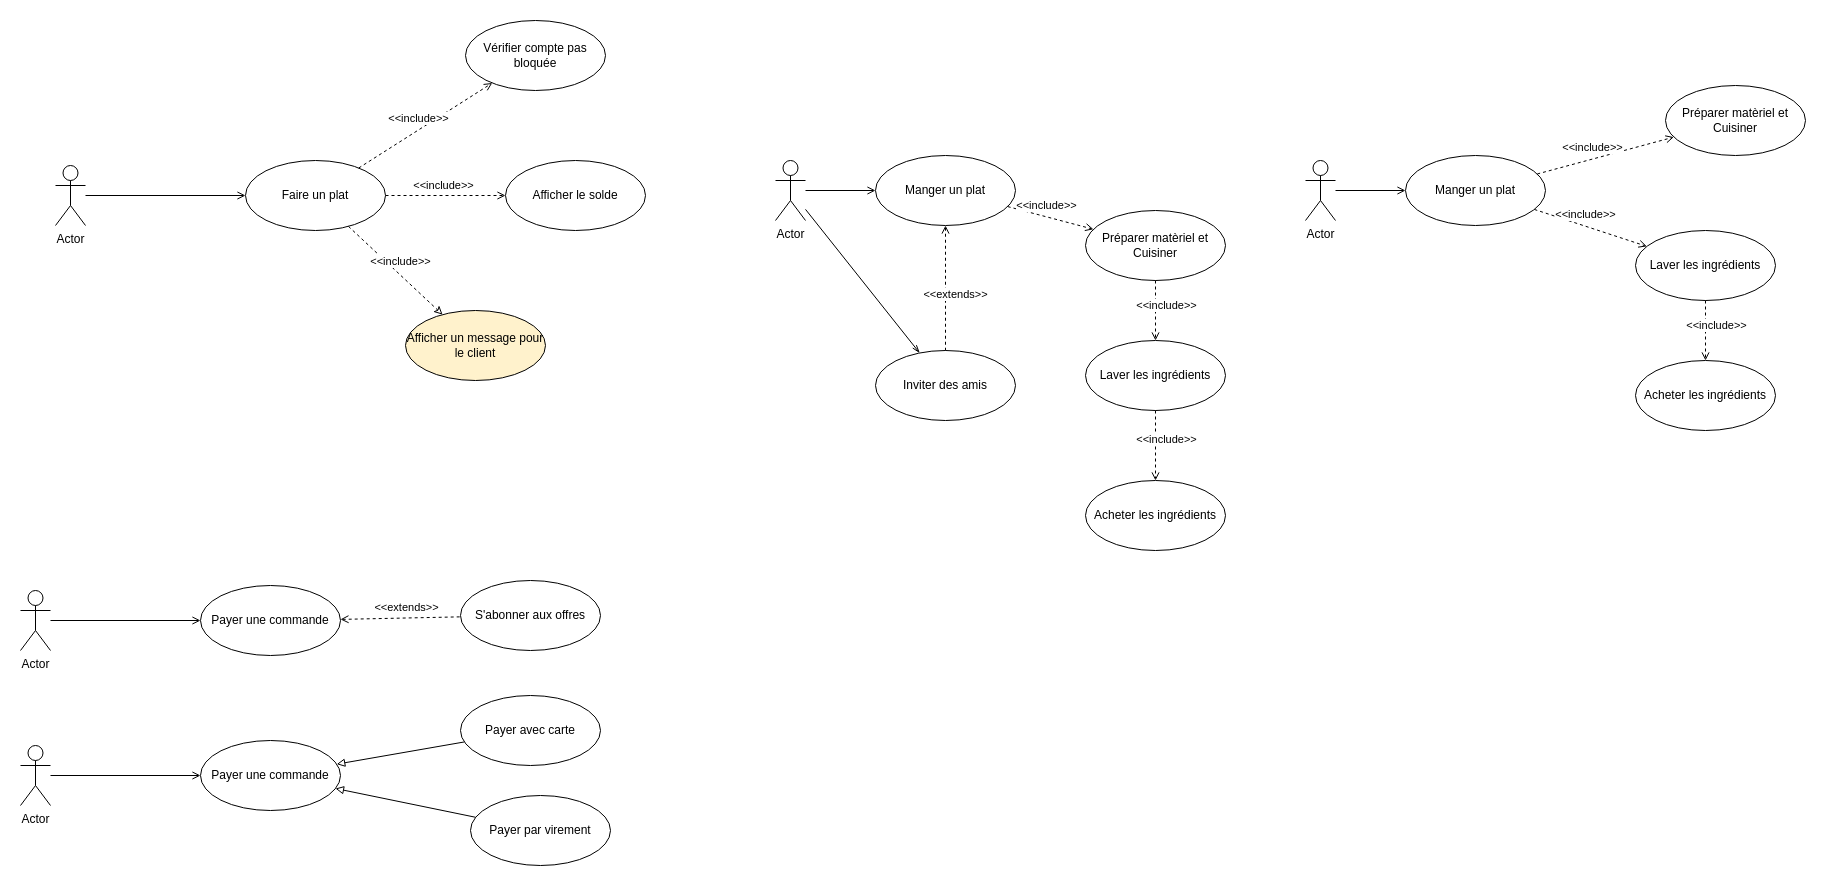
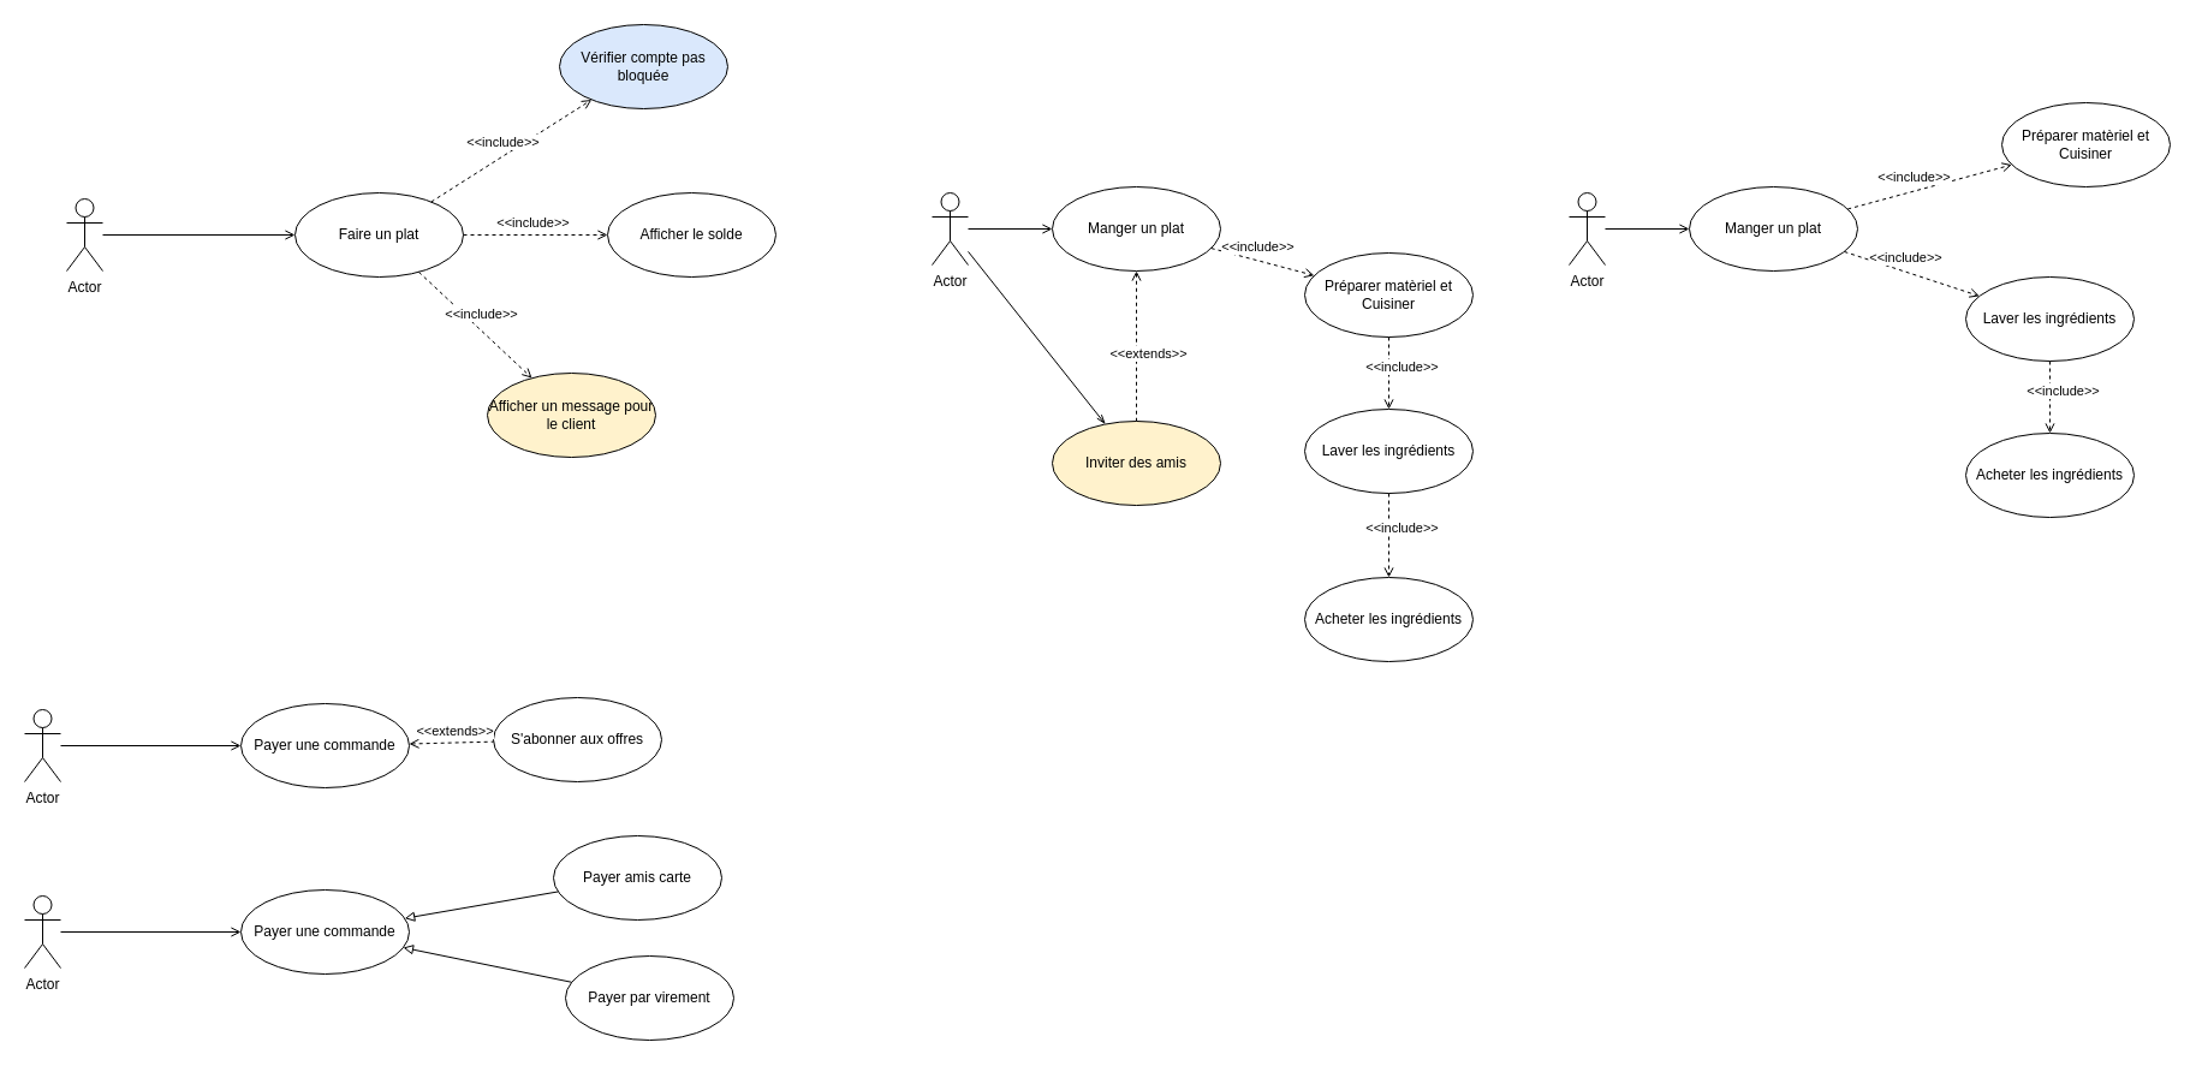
  <mxCell id="0" />
  <mxCell id="1" parent="0" />
  <mxCell id="2" style="rounded=0;orthogonalLoop=1;jettySize=auto;html=1;startArrow=none;startFill=0;endArrow=open;endFill=0;" parent="1" source="3" target="4" edge="1"><mxGeometry relative="1" as="geometry" /></mxCell>
  <mxCell id="3" value="Actor" style="shape=umlActor;verticalLabelPosition=bottom;verticalAlign=top;html=1;" parent="1" vertex="1"><mxGeometry x="55" y="165" width="30" height="60" as="geometry" /></mxCell>
  <mxCell id="4" value="Faire un plat" style="ellipse;whiteSpace=wrap;html=1;" parent="1" vertex="1"><mxGeometry x="245" y="160" width="140" height="70" as="geometry" /></mxCell>
  <mxCell id="5" value="Afficher le solde" style="ellipse;whiteSpace=wrap;html=1;" parent="1" vertex="1"><mxGeometry x="505" y="160" width="140" height="70" as="geometry" /></mxCell>
  <mxCell id="6" value="&amp;lt;&amp;lt;include&amp;gt;&amp;gt;" style="endArrow=open;html=1;endFill=0;dashed=1;" parent="1" source="4" target="5" edge="1"><mxGeometry x="-0.032" y="10" width="50" height="50" relative="1" as="geometry"><mxPoint x="255" y="280" as="sourcePoint" /><mxPoint x="565" y="280" as="targetPoint" /><mxPoint as="offset" /></mxGeometry></mxCell>
  <mxCell id="7" style="rounded=0;orthogonalLoop=1;jettySize=auto;html=1;startArrow=none;startFill=0;endArrow=open;endFill=0;" parent="1" source="8" target="9" edge="1"><mxGeometry relative="1" as="geometry" /></mxCell>
  <mxCell id="8" value="Actor" style="shape=umlActor;verticalLabelPosition=bottom;verticalAlign=top;html=1;" parent="1" vertex="1"><mxGeometry x="20" y="590" width="30" height="60" as="geometry" /></mxCell>
  <mxCell id="9" value="Payer une commande" style="ellipse;whiteSpace=wrap;html=1;" parent="1" vertex="1"><mxGeometry x="200" y="585" width="140" height="70" as="geometry" /></mxCell>
- <mxCell id="10" value="S'abonner aux offres" style="ellipse;whiteSpace=wrap;html=1;" parent="1" vertex="1"><mxGeometry x="460" y="580" width="140" height="70" as="geometry" /></mxCell>
+ <mxCell id="10" value="S'abonner aux offres" style="ellipse;whiteSpace=wrap;html=1;" parent="1" vertex="1"><mxGeometry x="410" y="580" width="140" height="70" as="geometry" /></mxCell>
  <mxCell id="11" value="&amp;lt;&amp;lt;extends&amp;gt;&amp;gt;" style="endArrow=none;html=1;endFill=0;dashed=1;startArrow=open;startFill=0;" parent="1" source="9" target="10" edge="1"><mxGeometry x="0.097" y="10" width="50" height="50" relative="1" as="geometry"><mxPoint x="210" y="465" as="sourcePoint" /><mxPoint x="520" y="465" as="targetPoint" /><mxPoint as="offset" /></mxGeometry></mxCell>
  <mxCell id="12" style="rounded=0;orthogonalLoop=1;jettySize=auto;html=1;startArrow=none;startFill=0;endArrow=open;endFill=0;" parent="1" source="13" target="16" edge="1"><mxGeometry relative="1" as="geometry" /></mxCell>
  <mxCell id="13" value="Actor" style="shape=umlActor;verticalLabelPosition=bottom;verticalAlign=top;html=1;outlineConnect=0;" parent="1" vertex="1"><mxGeometry x="20" y="745" width="30" height="60" as="geometry" /></mxCell>
  <mxCell id="14" style="rounded=0;orthogonalLoop=1;jettySize=auto;html=1;startArrow=block;startFill=0;endArrow=none;endFill=0;endSize=6;targetPerimeterSpacing=0;" parent="1" source="16" target="18" edge="1"><mxGeometry relative="1" as="geometry" /></mxCell>
  <mxCell id="15" style="rounded=0;jettySize=auto;html=1;startArrow=block;startFill=0;endArrow=none;endFill=0;endSize=6;targetPerimeterSpacing=0;" parent="1" source="16" target="17" edge="1"><mxGeometry relative="1" as="geometry" /></mxCell>
  <mxCell id="16" value="Payer une commande" style="ellipse;whiteSpace=wrap;html=1;" parent="1" vertex="1"><mxGeometry x="200" y="740" width="140" height="70" as="geometry" /></mxCell>
- <mxCell id="17" value="Payer avec carte" style="ellipse;whiteSpace=wrap;html=1;" parent="1" vertex="1"><mxGeometry x="460" y="695" width="140" height="70" as="geometry" /></mxCell>
+ <mxCell id="17" value="Payer amis carte" style="ellipse;whiteSpace=wrap;html=1;" parent="1" vertex="1"><mxGeometry x="460" y="695" width="140" height="70" as="geometry" /></mxCell>
  <mxCell id="18" value="Payer par virement" style="ellipse;whiteSpace=wrap;html=1;" parent="1" vertex="1"><mxGeometry x="470" y="795" width="140" height="70" as="geometry" /></mxCell>
- <mxCell id="19" value="Vérifier compte pas bloquée" style="ellipse;whiteSpace=wrap;html=1;" vertex="1" parent="1"><mxGeometry x="465" y="20" width="140" height="70" as="geometry" /></mxCell>
+ <mxCell id="19" value="Vérifier compte pas bloquée" style="ellipse;whiteSpace=wrap;html=1;fillColor=#dae8fc;" vertex="1" parent="1"><mxGeometry x="465" y="20" width="140" height="70" as="geometry" /></mxCell>
  <mxCell id="20" value="&amp;lt;&amp;lt;include&amp;gt;&amp;gt;" style="endArrow=open;html=1;endFill=0;dashed=1;" edge="1" parent="1" source="4" target="19"><mxGeometry x="-0.032" y="10" width="50" height="50" relative="1" as="geometry"><mxPoint x="358.428" y="167.55" as="sourcePoint" /><mxPoint x="475" y="120" as="targetPoint" /><mxPoint as="offset" /><Array as="points" /></mxGeometry></mxCell>
  <mxCell id="21" value="Afficher un message pour le client" style="ellipse;whiteSpace=wrap;html=1;fillColor=#fff2cc;" vertex="1" parent="1"><mxGeometry x="405" y="310" width="140" height="70" as="geometry" /></mxCell>
- <mxCell id="22" value="&amp;lt;&amp;lt;include&amp;gt;&amp;gt;" style="endArrow=classic;html=1;endFill=0;dashed=1;" edge="1" parent="1" source="4" target="21"><mxGeometry x="-0.032" y="10" width="50" height="50" relative="1" as="geometry"><mxPoint x="655" y="130" as="sourcePoint" /><mxPoint x="501.752" y="92.521" as="targetPoint" /><mxPoint as="offset" /><Array as="points" /></mxGeometry></mxCell>
+ <mxCell id="22" value="&amp;lt;&amp;lt;include&amp;gt;&amp;gt;" style="endArrow=open;html=1;endFill=0;dashed=1;" edge="1" parent="1" source="4" target="21"><mxGeometry x="-0.032" y="10" width="50" height="50" relative="1" as="geometry"><mxPoint x="655" y="130" as="sourcePoint" /><mxPoint x="501.752" y="92.521" as="targetPoint" /><mxPoint as="offset" /><Array as="points" /></mxGeometry></mxCell>
  <mxCell id="23" style="rounded=0;orthogonalLoop=1;jettySize=auto;html=1;startArrow=none;startFill=0;endArrow=open;endFill=0;" edge="1" parent="1" source="25" target="28"><mxGeometry relative="1" as="geometry"><mxPoint x="865" y="190" as="targetPoint" /></mxGeometry></mxCell>
  <mxCell id="24" style="edgeStyle=none;rounded=0;orthogonalLoop=1;jettySize=auto;html=1;endArrow=openThin;endFill=0;" edge="1" parent="1" source="25" target="42"><mxGeometry relative="1" as="geometry" /></mxCell>
  <mxCell id="25" value="Actor" style="shape=umlActor;verticalLabelPosition=bottom;verticalAlign=top;html=1;" vertex="1" parent="1"><mxGeometry x="775" y="160" width="30" height="60" as="geometry" /></mxCell>
  <mxCell id="26" value="Acheter les ingrédients" style="ellipse;whiteSpace=wrap;html=1;" vertex="1" parent="1"><mxGeometry x="1085" y="480" width="140" height="70" as="geometry" /></mxCell>
  <mxCell id="27" value="Préparer matèriel et Cuisiner" style="ellipse;whiteSpace=wrap;html=1;" vertex="1" parent="1"><mxGeometry x="1085" y="210" width="140" height="70" as="geometry" /></mxCell>
  <mxCell id="28" value="Manger un plat" style="ellipse;whiteSpace=wrap;html=1;" vertex="1" parent="1"><mxGeometry x="875" y="155" width="140" height="70" as="geometry" /></mxCell>
  <mxCell id="29" value="Laver les ingrédients" style="ellipse;whiteSpace=wrap;html=1;" vertex="1" parent="1"><mxGeometry x="1085" y="340" width="140" height="70" as="geometry" /></mxCell>
  <mxCell id="30" value="&amp;lt;&amp;lt;include&amp;gt;&amp;gt;" style="endArrow=open;html=1;endFill=0;dashed=1;" edge="1" parent="1" source="28" target="27"><mxGeometry x="-0.159" y="11" width="50" height="50" relative="1" as="geometry"><mxPoint x="1025" y="320" as="sourcePoint" /><mxPoint x="1105" y="320" as="targetPoint" /><mxPoint as="offset" /><Array as="points" /></mxGeometry></mxCell>
  <mxCell id="31" value="&amp;lt;&amp;lt;include&amp;gt;&amp;gt;" style="endArrow=open;html=1;endFill=0;dashed=1;" edge="1" parent="1" source="27" target="29"><mxGeometry x="-0.159" y="11" width="50" height="50" relative="1" as="geometry"><mxPoint x="1055" y="290" as="sourcePoint" /><mxPoint x="1102.992" y="238.76" as="targetPoint" /><mxPoint as="offset" /><Array as="points" /></mxGeometry></mxCell>
  <mxCell id="32" value="&amp;lt;&amp;lt;include&amp;gt;&amp;gt;" style="endArrow=open;html=1;endFill=0;dashed=1;" edge="1" parent="1" source="29" target="26"><mxGeometry x="-0.159" y="11" width="50" height="50" relative="1" as="geometry"><mxPoint x="1165" y="290" as="sourcePoint" /><mxPoint x="1165" y="350" as="targetPoint" /><mxPoint as="offset" /><Array as="points" /></mxGeometry></mxCell>
  <mxCell id="33" style="rounded=0;orthogonalLoop=1;jettySize=auto;html=1;startArrow=none;startFill=0;endArrow=open;endFill=0;" edge="1" parent="1" source="34" target="37"><mxGeometry relative="1" as="geometry"><mxPoint x="1395" y="190" as="targetPoint" /></mxGeometry></mxCell>
  <mxCell id="34" value="Actor" style="shape=umlActor;verticalLabelPosition=bottom;verticalAlign=top;html=1;" vertex="1" parent="1"><mxGeometry x="1305" y="160" width="30" height="60" as="geometry" /></mxCell>
  <mxCell id="35" value="Acheter les ingrédients" style="ellipse;whiteSpace=wrap;html=1;" vertex="1" parent="1"><mxGeometry x="1635" y="360" width="140" height="70" as="geometry" /></mxCell>
  <mxCell id="36" value="Préparer matèriel et Cuisiner" style="ellipse;whiteSpace=wrap;html=1;" vertex="1" parent="1"><mxGeometry x="1665" y="85" width="140" height="70" as="geometry" /></mxCell>
  <mxCell id="37" value="Manger un plat" style="ellipse;whiteSpace=wrap;html=1;" vertex="1" parent="1"><mxGeometry x="1405" y="155" width="140" height="70" as="geometry" /></mxCell>
  <mxCell id="38" value="Laver les ingrédients" style="ellipse;whiteSpace=wrap;html=1;" vertex="1" parent="1"><mxGeometry x="1635" y="230" width="140" height="70" as="geometry" /></mxCell>
  <mxCell id="39" value="&amp;lt;&amp;lt;include&amp;gt;&amp;gt;" style="endArrow=open;html=1;endFill=0;dashed=1;" edge="1" parent="1" source="37" target="36"><mxGeometry x="-0.159" y="11" width="50" height="50" relative="1" as="geometry"><mxPoint x="1555" y="320" as="sourcePoint" /><mxPoint x="1635" y="320" as="targetPoint" /><mxPoint as="offset" /><Array as="points" /></mxGeometry></mxCell>
  <mxCell id="40" value="&amp;lt;&amp;lt;include&amp;gt;&amp;gt;" style="endArrow=open;html=1;endFill=0;dashed=1;" edge="1" parent="1" source="37" target="38"><mxGeometry x="-0.159" y="11" width="50" height="50" relative="1" as="geometry"><mxPoint x="1547.181" y="216.074" as="sourcePoint" /><mxPoint x="1632.992" y="238.76" as="targetPoint" /><mxPoint as="offset" /><Array as="points" /></mxGeometry></mxCell>
  <mxCell id="41" value="&amp;lt;&amp;lt;include&amp;gt;&amp;gt;" style="endArrow=open;html=1;endFill=0;dashed=1;" edge="1" parent="1" source="38" target="35"><mxGeometry x="-0.159" y="11" width="50" height="50" relative="1" as="geometry"><mxPoint x="1695" y="290" as="sourcePoint" /><mxPoint x="1695" y="350" as="targetPoint" /><mxPoint as="offset" /><Array as="points" /></mxGeometry></mxCell>
- <mxCell id="42" value="Inviter des amis" style="ellipse;whiteSpace=wrap;html=1;" vertex="1" parent="1"><mxGeometry x="875" y="350" width="140" height="70" as="geometry" /></mxCell>
+ <mxCell id="42" value="Inviter des amis" style="ellipse;whiteSpace=wrap;html=1;fillColor=#fff2cc;" vertex="1" parent="1"><mxGeometry x="875" y="350" width="140" height="70" as="geometry" /></mxCell>
  <mxCell id="43" value="&amp;lt;&amp;lt;extends&amp;gt;&amp;gt;" style="endArrow=none;html=1;endFill=0;dashed=1;startArrow=open;startFill=0;" edge="1" parent="1" source="28" target="42"><mxGeometry x="0.097" y="10" width="50" height="50" relative="1" as="geometry"><mxPoint x="945" y="280" as="sourcePoint" /><mxPoint x="470.052" y="626.345" as="targetPoint" /><mxPoint as="offset" /></mxGeometry></mxCell>
